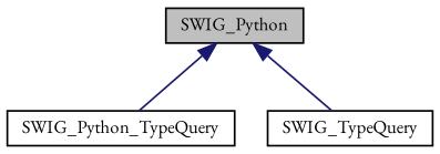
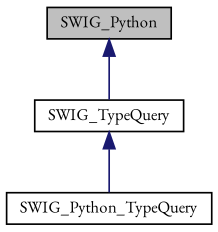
  digraph {
    fontname="EB Garamond"
    rankdir=TB
    node [color=black fillcolor=white fontname="EB Garamond" fontsize=10 shape=record style=filled]
    edge [color=midnightblue dir=back fontname="EB Garamond" fontsize=10 labelfontname=Helvetica labelfontsize=10 style=solid]
    n1 [fillcolor=grey75 fontcolor=black height=0.2 label=SWIG_Python width=0.4]
    n2 [height=0.2 label=SWIG_Python_TypeQuery width=0.4]
    n3 [height=0.2 label=SWIG_TypeQuery width=0.4]
-   n1 -> n2
+   n3 -> n2
    n1 -> n3
  }
